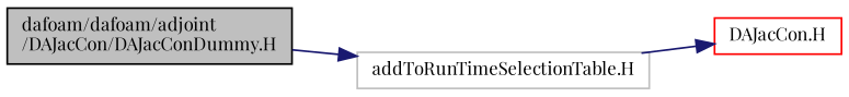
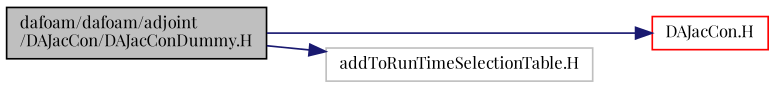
  digraph {
    fontname="Playfair Display"
    rankdir=LR
    node [fontname="Playfair Display" fontsize=10 shape=record]
    edge [color=midnightblue fontname="Playfair Display" fontsize=10 labelfontname=Helvetica labelfontsize=10 style=solid]
    n1 [color=black fillcolor=grey75 fontcolor=black height=0.2 label="dafoam/dafoam/adjoint\l/DAJacCon/DAJacConDummy.H" style=filled width=0.4]
    n2 [color=red height=0.2 label="DAJacCon.H" width=0.4]
    n3 [color=grey75 height=0.2 label="addToRunTimeSelectionTable.H" width=0.4]
-   n3 -> n2
+   n1 -> n2
    n1 -> n3
  }
